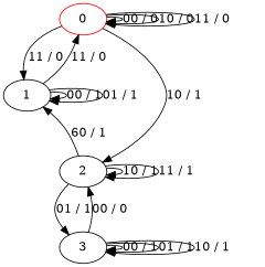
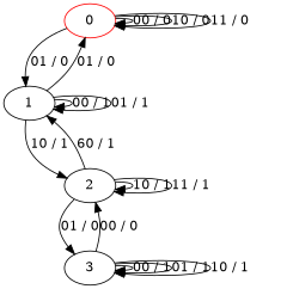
  digraph {
    0 [color=red]
    1
    2
    3
    0 -> 0 [label="00 / 0"]
    0 -> 0 [label="10 / 0"]
    0 -> 0 [label="11 / 0"]
-   0 -> 1 [label="11 / 0"]
-   1 -> 0 [label="11 / 0"]
+   0 -> 1 [label="01 / 0"]
+   1 -> 0 [label="01 / 0"]
    1 -> 1 [label="00 / 1"]
    1 -> 1 [label="01 / 1"]
-   0 -> 2 [label="10 / 1"]
+   1 -> 2 [label="10 / 1"]
    2 -> 1 [label="60 / 1"]
    2 -> 2 [label="10 / 1"]
    2 -> 2 [label="11 / 1"]
-   2 -> 3 [label="01 / 1"]
+   2 -> 3 [label="01 / 0"]
    3 -> 2 [label="00 / 0"]
    3 -> 3 [label="00 / 1"]
    3 -> 3 [label="01 / 1"]
    3 -> 3 [label="10 / 1"]
  }
